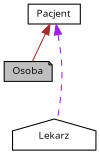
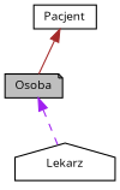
  digraph {
    fontname="Open Sans"
    node [color=black fillcolor=white fontname="Open Sans" fontsize=10 style=filled]
    edge [dir=back fontname="Open Sans" fontsize=10 labelfontname=Helvetica labelfontsize=10]
    n1 [fillcolor=grey75 fontcolor=black height=0.2 label=Osoba shape=note width=0.4]
    n2 [height=0.2 label=Lekarz shape=house width=0.4]
    n3 [height=0.2 label=Pacjent shape=box width=0.4]
-   n3 -> n2 [color=purple style=dashed]
+   n1 -> n2 [color=purple style=dashed]
    n3 -> n1 [color=brown style=solid]
  }
